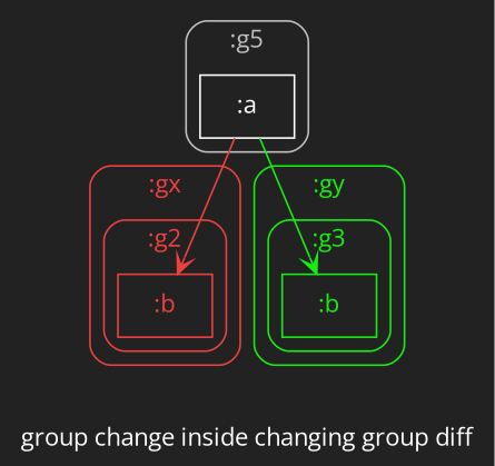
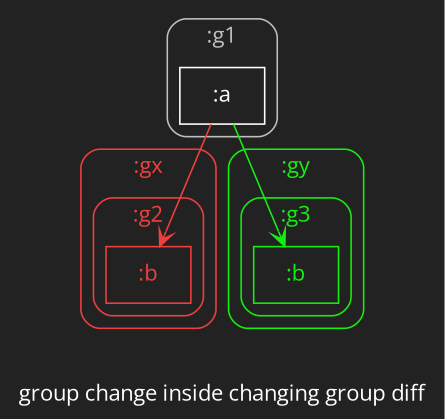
  digraph {
    bgcolor="#222222"
    fontcolor="#ffffff"
    fontname="Open Sans"
    label="group change inside changing group diff"
    node [fontname="Open Sans" shape=rectangle]
    edge [arrowhead=vee fontname="Open Sans"]
    n1 [color="#ef3f3f" fontcolor="#ef3f3f" label=":b"]
    n2 [color="#ffffff" fontcolor="#ffffff" label=":a"]
    n3 [color="#15ef10" fontcolor="#15ef10" label=":b"]
    subgraph cluster_1 {
      color="#ef3f3f"
      fontcolor="#ef3f3f"
      label=":gx"
      style=rounded
      subgraph cluster_2 {
        color="#ef3f3f"
        fontcolor="#ef3f3f"
        label=":g2"
        style=rounded
        n1
      }
    }
    subgraph cluster_3 {
      color="#bfbfbf"
      fontcolor="#bfbfbf"
-     label=":g5"
+     label=":g1"
      style=rounded
      n2
    }
    subgraph cluster_4 {
      color="#15ef10"
      fontcolor="#15ef10"
      label=":gy"
      style=rounded
      subgraph cluster_5 {
        color="#15ef10"
        fontcolor="#15ef10"
        label=":g3"
        style=rounded
        n3
      }
    }
    n2 -> n1 [color="#ef3f3f"]
    n2 -> n3 [color="#15ef10"]
  }
